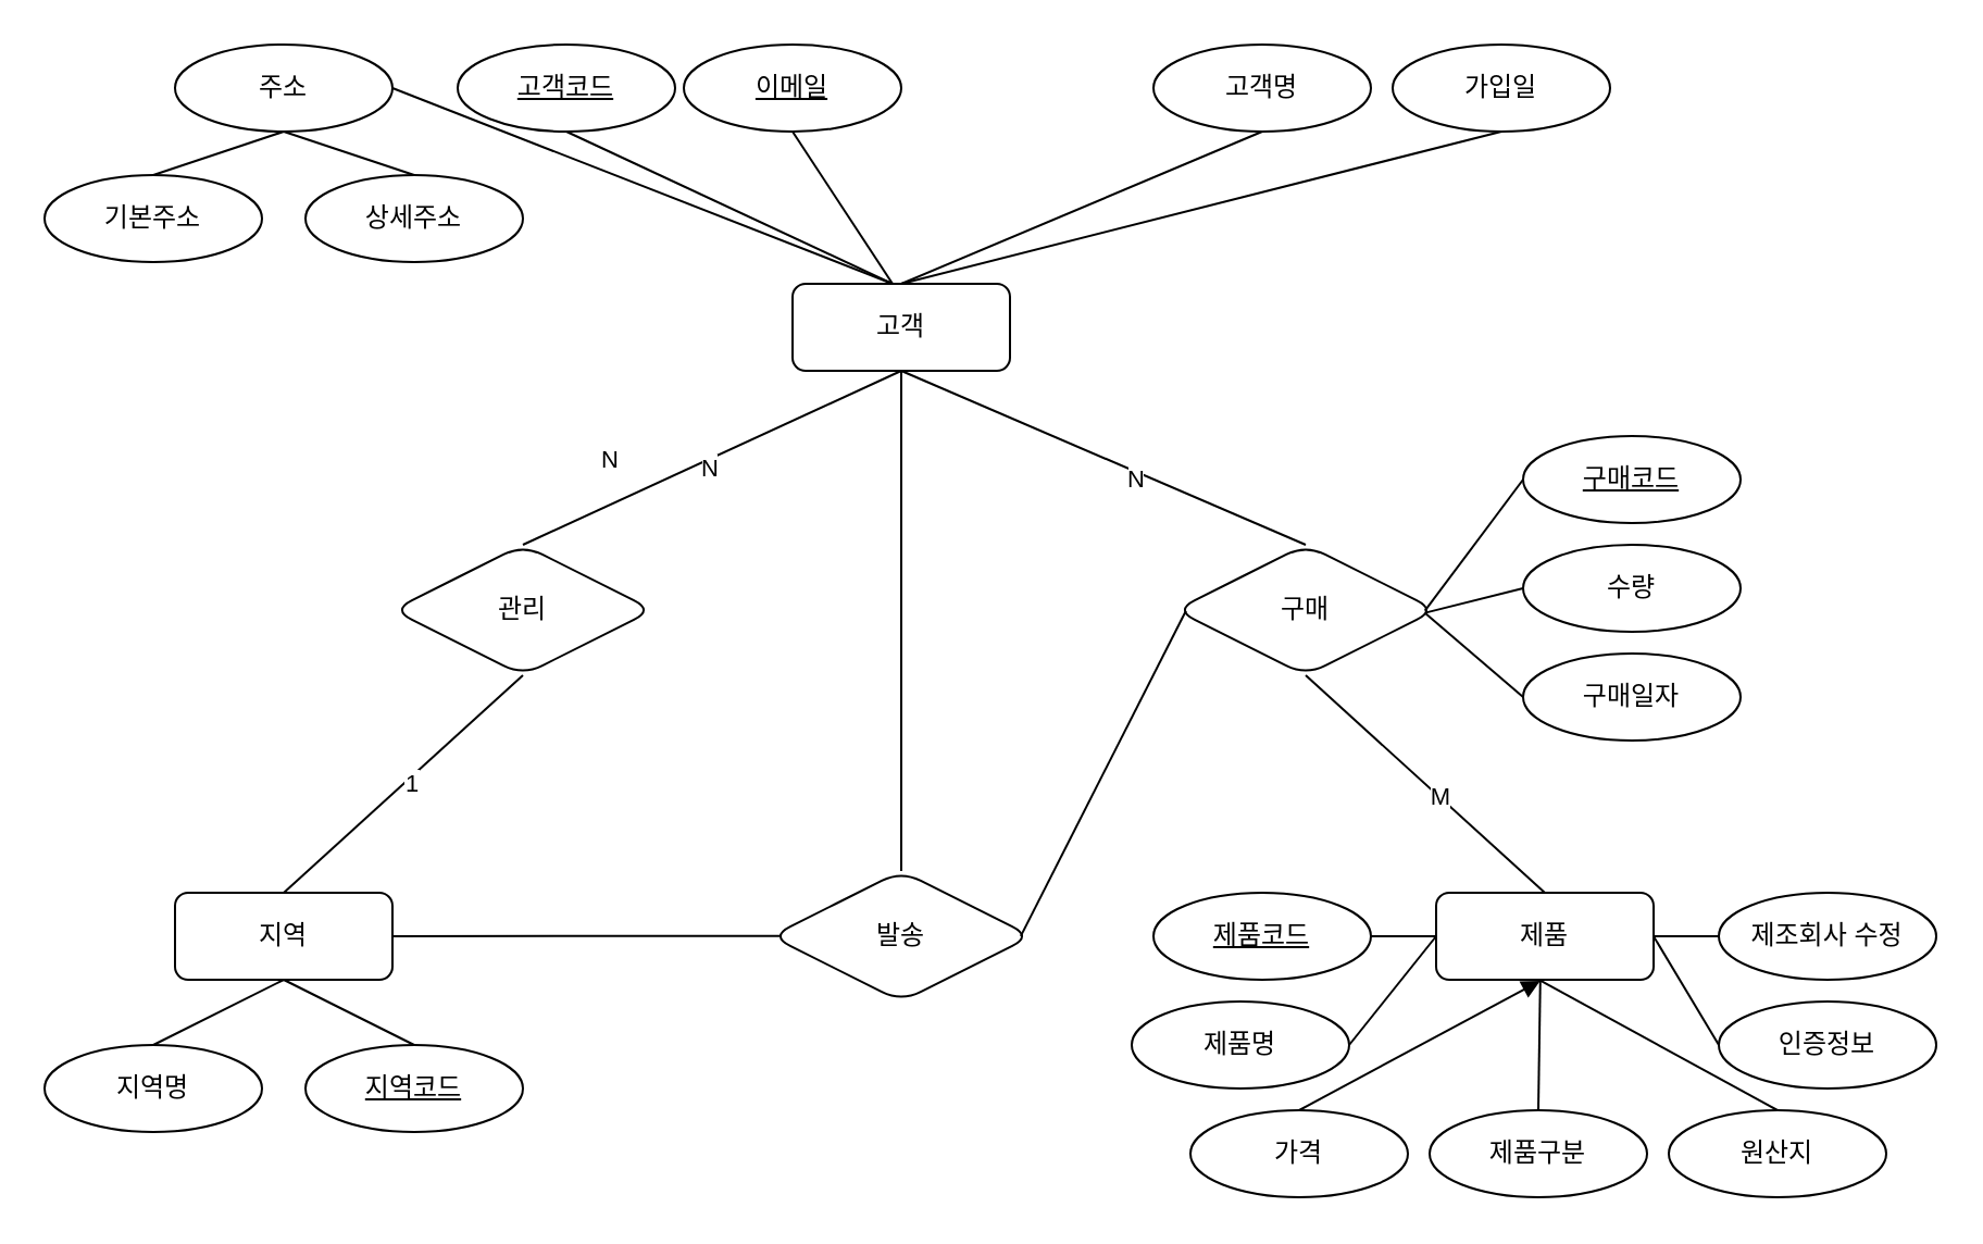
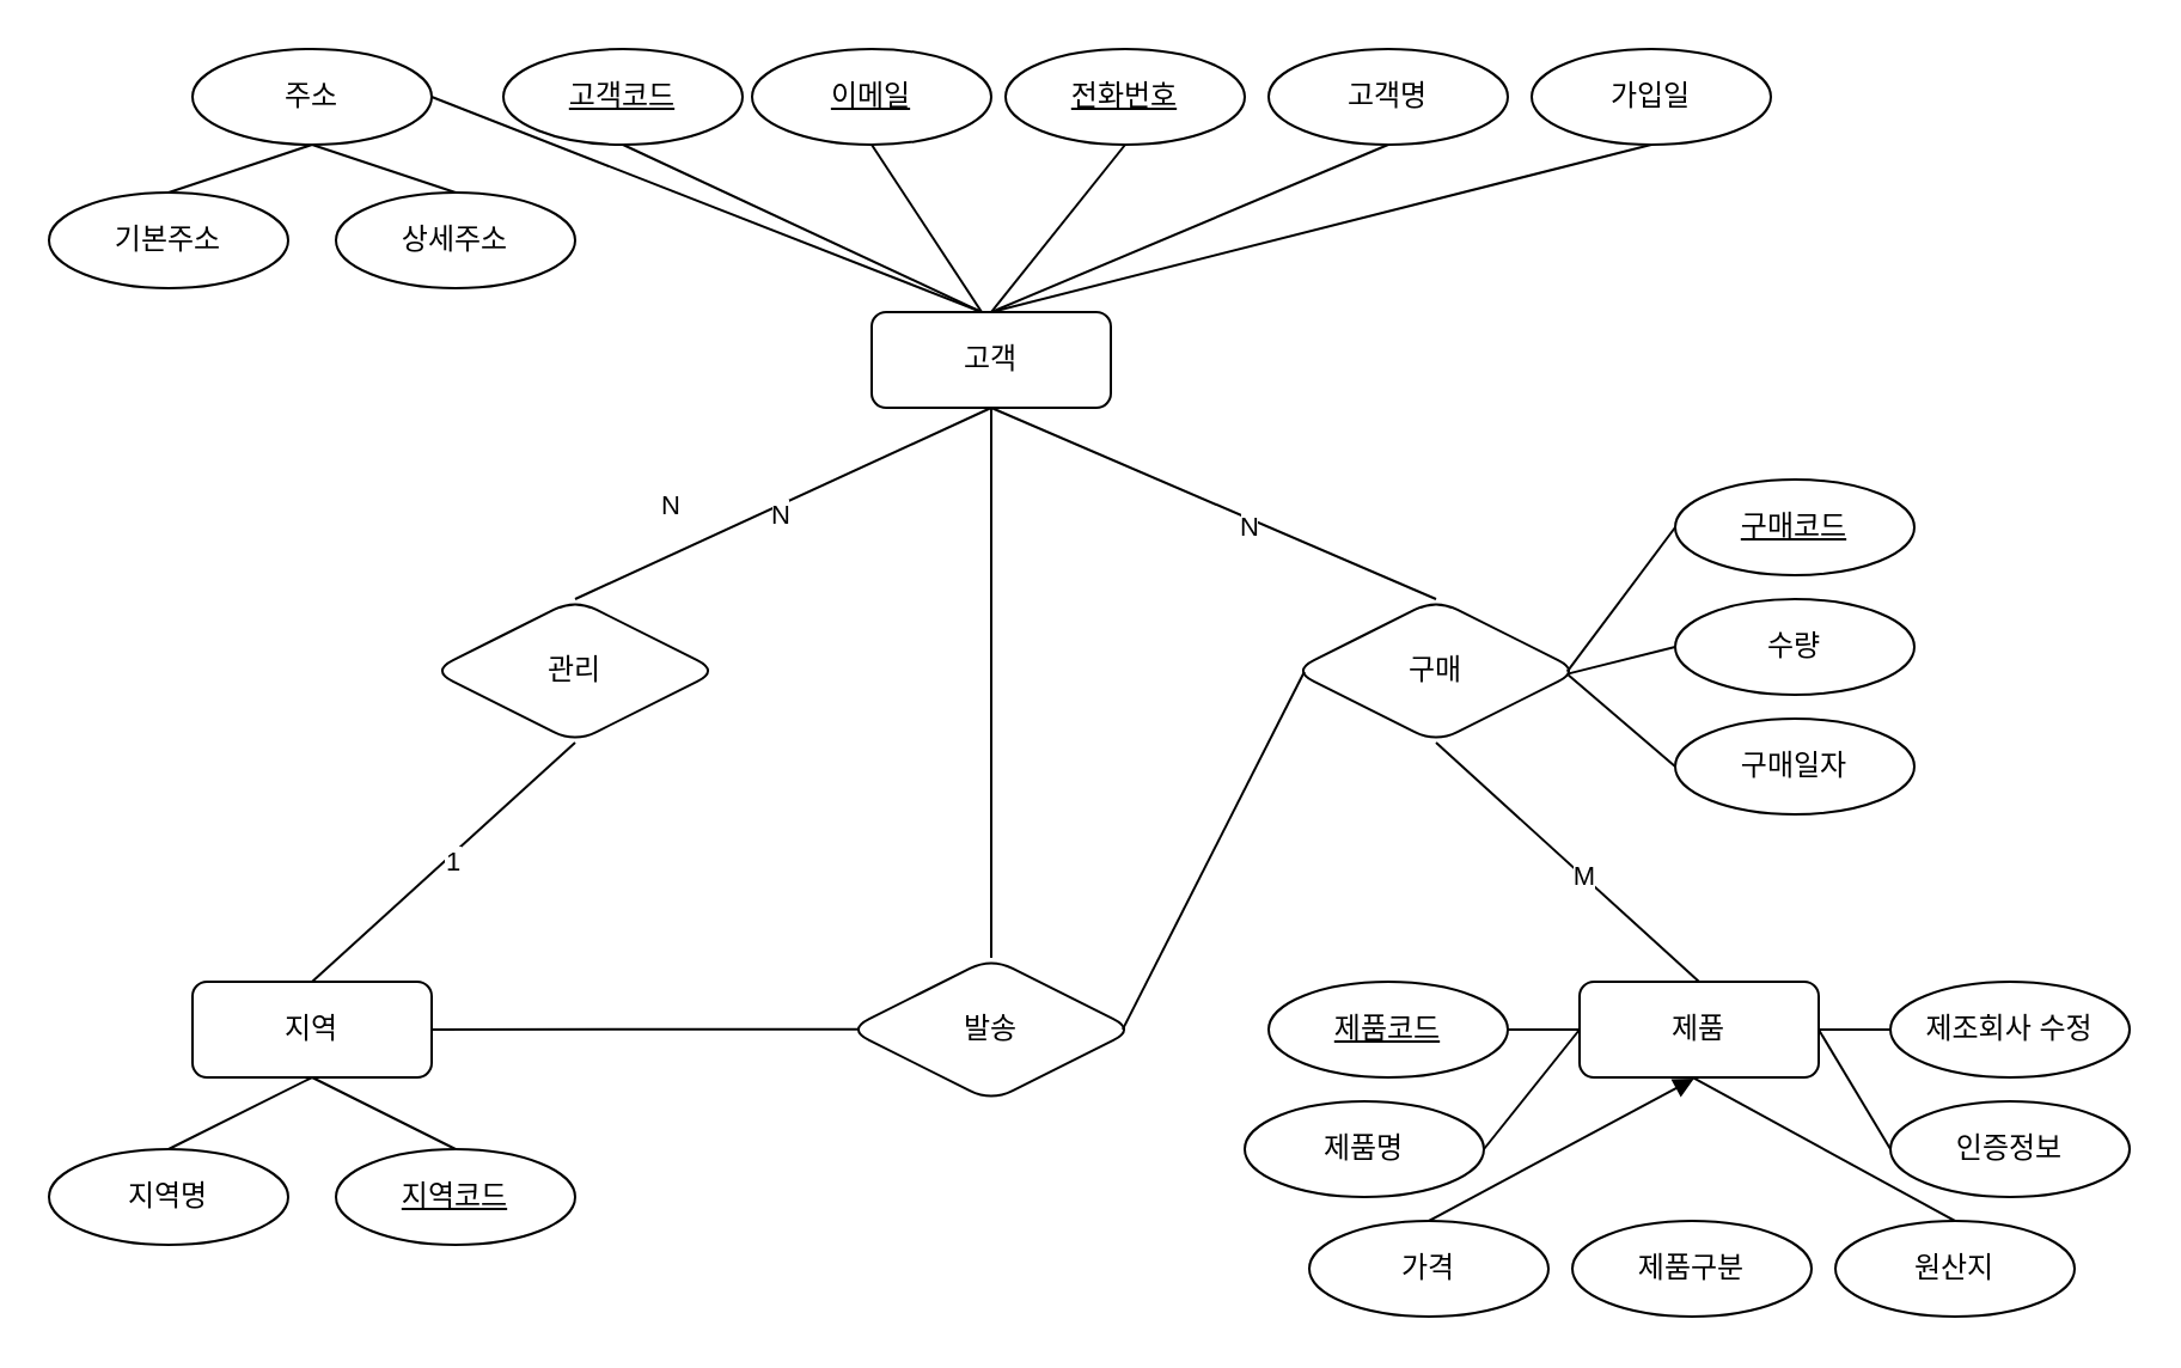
  <mxCell id="0" />
  <mxCell id="1" parent="0" />
  <mxCell id="2" value="고객" style="whiteSpace=wrap;html=1;align=center;rounded=1;" parent="1" vertex="1"><mxGeometry x="364" y="130" width="100" height="40" as="geometry" /></mxCell>
  <mxCell id="3" value="지역" style="whiteSpace=wrap;html=1;align=center;rounded=1;" parent="1" vertex="1"><mxGeometry x="80" y="410" width="100" height="40" as="geometry" /></mxCell>
  <mxCell id="4" value="제품" style="whiteSpace=wrap;html=1;align=center;rounded=1;" parent="1" vertex="1"><mxGeometry x="660" y="410" width="100" height="40" as="geometry" /></mxCell>
  <mxCell id="5" value="주소" style="ellipse;whiteSpace=wrap;html=1;align=center;rounded=1;" parent="1" vertex="1"><mxGeometry x="80" y="20" width="100" height="40" as="geometry" /></mxCell>
  <mxCell id="6" value="고객명" style="ellipse;whiteSpace=wrap;html=1;align=center;rounded=1;" parent="1" vertex="1"><mxGeometry x="530" y="20" width="100" height="40" as="geometry" /></mxCell>
  <mxCell id="7" value="가입일" style="ellipse;whiteSpace=wrap;html=1;align=center;rounded=1;" parent="1" vertex="1"><mxGeometry x="640" y="20" width="100" height="40" as="geometry" /></mxCell>
+ <mxCell id="8" value="전화번호" style="ellipse;whiteSpace=wrap;html=1;align=center;fontStyle=4;rounded=1;" parent="1" vertex="1"><mxGeometry x="420" y="20" width="100" height="40" as="geometry" /></mxCell>
  <mxCell id="9" value="이메일" style="ellipse;whiteSpace=wrap;html=1;align=center;fontStyle=4;rounded=1;" parent="1" vertex="1"><mxGeometry x="314" y="20" width="100" height="40" as="geometry" /></mxCell>
  <mxCell id="10" value="고객코드" style="ellipse;whiteSpace=wrap;html=1;align=center;fontStyle=4;rounded=1;" parent="1" vertex="1"><mxGeometry x="210" y="20" width="100" height="40" as="geometry" /></mxCell>
  <mxCell id="11" value="상세주소" style="ellipse;whiteSpace=wrap;html=1;align=center;rounded=1;" parent="1" vertex="1"><mxGeometry x="140" y="80" width="100" height="40" as="geometry" /></mxCell>
  <mxCell id="12" value="기본주소" style="ellipse;whiteSpace=wrap;html=1;align=center;rounded=1;" parent="1" vertex="1"><mxGeometry x="20" y="80" width="100" height="40" as="geometry" /></mxCell>
  <mxCell id="13" value="" style="endArrow=none;html=1;rounded=0;entryX=0.5;entryY=1;entryDx=0;entryDy=0;exitX=0.5;exitY=0;exitDx=0;exitDy=0;" parent="1" source="12" target="5" edge="1"><mxGeometry relative="1" as="geometry"><mxPoint x="50" y="160" as="sourcePoint" /><mxPoint x="210" y="160" as="targetPoint" /><Array as="points"><mxPoint x="100" y="70" /></Array></mxGeometry></mxCell>
  <mxCell id="14" value="" style="endArrow=none;html=1;rounded=0;entryX=0.5;entryY=1;entryDx=0;entryDy=0;exitX=0.5;exitY=0;exitDx=0;exitDy=0;" parent="1" source="11" target="5" edge="1"><mxGeometry relative="1" as="geometry"><mxPoint x="80" y="90" as="sourcePoint" /><mxPoint x="140" y="70" as="targetPoint" /><Array as="points" /></mxGeometry></mxCell>
  <mxCell id="15" value="관리" style="shape=rhombus;perimeter=rhombusPerimeter;whiteSpace=wrap;html=1;align=center;rounded=1;" parent="1" vertex="1"><mxGeometry x="180" y="250" width="120" height="60" as="geometry" /></mxCell>
  <mxCell id="16" value="구매" style="shape=rhombus;perimeter=rhombusPerimeter;whiteSpace=wrap;html=1;align=center;rounded=1;" parent="1" vertex="1"><mxGeometry x="540" y="250" width="120" height="60" as="geometry" /></mxCell>
  <mxCell id="17" value="" style="endArrow=none;html=1;rounded=0;entryX=0.5;entryY=0;entryDx=0;entryDy=0;exitX=0.5;exitY=1;exitDx=0;exitDy=0;" parent="1" source="2" target="15" edge="1"><mxGeometry relative="1" as="geometry"><mxPoint x="420" y="250" as="sourcePoint" /><mxPoint x="360" y="230" as="targetPoint" /><Array as="points" /></mxGeometry></mxCell>
  <mxCell id="18" value="N" style="edgeLabel;html=1;align=center;verticalAlign=middle;resizable=0;points=[];rounded=1;" parent="17" vertex="1" connectable="0"><mxGeometry x="0.258" y="-1" relative="1" as="geometry"><mxPoint x="-25" y="-9" as="offset" /></mxGeometry></mxCell>
  <mxCell id="19" value="N" style="edgeLabel;html=1;align=center;verticalAlign=middle;resizable=0;points=[];rounded=1;" parent="17" vertex="1" connectable="0"><mxGeometry x="0.036" y="3" relative="1" as="geometry"><mxPoint as="offset" /></mxGeometry></mxCell>
  <mxCell id="20" value="" style="endArrow=none;html=1;rounded=0;exitX=0.5;exitY=0;exitDx=0;exitDy=0;entryX=0.5;entryY=1;entryDx=0;entryDy=0;" parent="1" source="16" target="2" edge="1"><mxGeometry relative="1" as="geometry"><mxPoint x="424" y="180" as="sourcePoint" /><mxPoint x="410" y="170" as="targetPoint" /><Array as="points" /></mxGeometry></mxCell>
  <mxCell id="21" value="N" style="edgeLabel;html=1;align=center;verticalAlign=middle;resizable=0;points=[];rounded=1;" parent="20" vertex="1" connectable="0"><mxGeometry x="-0.172" y="3" relative="1" as="geometry"><mxPoint as="offset" /></mxGeometry></mxCell>
  <mxCell id="22" value="" style="endArrow=none;html=1;rounded=0;exitX=0.5;exitY=1;exitDx=0;exitDy=0;entryX=0.5;entryY=0;entryDx=0;entryDy=0;" parent="1" source="15" target="3" edge="1"><mxGeometry relative="1" as="geometry"><mxPoint x="610" y="260" as="sourcePoint" /><mxPoint x="420" y="180" as="targetPoint" /><Array as="points" /></mxGeometry></mxCell>
  <mxCell id="23" value="1" style="edgeLabel;html=1;align=center;verticalAlign=middle;resizable=0;points=[];rounded=1;" parent="22" vertex="1" connectable="0"><mxGeometry x="-0.039" y="1" relative="1" as="geometry"><mxPoint y="1" as="offset" /></mxGeometry></mxCell>
  <mxCell id="24" value="" style="endArrow=none;html=1;rounded=0;exitX=0.5;exitY=0;exitDx=0;exitDy=0;entryX=0.5;entryY=1;entryDx=0;entryDy=0;" parent="1" source="4" target="16" edge="1"><mxGeometry relative="1" as="geometry"><mxPoint x="610" y="260" as="sourcePoint" /><mxPoint x="420" y="180" as="targetPoint" /><Array as="points" /></mxGeometry></mxCell>
  <mxCell id="25" value="M" style="edgeLabel;html=1;align=center;verticalAlign=middle;resizable=0;points=[];rounded=1;" parent="24" vertex="1" connectable="0"><mxGeometry x="-0.114" relative="1" as="geometry"><mxPoint as="offset" /></mxGeometry></mxCell>
  <mxCell id="26" value="" style="endArrow=none;html=1;rounded=0;entryX=0.5;entryY=1;entryDx=0;entryDy=0;" parent="1" target="10" edge="1"><mxGeometry relative="1" as="geometry"><mxPoint x="410" y="130" as="sourcePoint" /><mxPoint x="354" y="110" as="targetPoint" /><Array as="points" /></mxGeometry></mxCell>
  <mxCell id="27" value="" style="endArrow=none;html=1;rounded=0;entryX=1;entryY=0.5;entryDx=0;entryDy=0;" parent="1" target="5" edge="1"><mxGeometry relative="1" as="geometry"><mxPoint x="410" y="130" as="sourcePoint" /><mxPoint x="270" y="70" as="targetPoint" /><Array as="points" /></mxGeometry></mxCell>
  <mxCell id="28" value="" style="endArrow=none;html=1;rounded=0;entryX=0.5;entryY=1;entryDx=0;entryDy=0;" parent="1" target="9" edge="1"><mxGeometry relative="1" as="geometry"><mxPoint x="410" y="130" as="sourcePoint" /><mxPoint x="280" y="80" as="targetPoint" /><Array as="points" /></mxGeometry></mxCell>
+ <mxCell id="29" value="" style="endArrow=none;html=1;rounded=0;entryX=0.5;entryY=1;entryDx=0;entryDy=0;exitX=0.5;exitY=0;exitDx=0;exitDy=0;" parent="1" source="2" target="8" edge="1"><mxGeometry relative="1" as="geometry"><mxPoint x="444" y="160" as="sourcePoint" /><mxPoint x="374" y="70" as="targetPoint" /><Array as="points" /></mxGeometry></mxCell>
  <mxCell id="30" value="" style="endArrow=none;html=1;rounded=0;entryX=0.5;entryY=1;entryDx=0;entryDy=0;exitX=0.5;exitY=0;exitDx=0;exitDy=0;" parent="1" source="2" target="6" edge="1"><mxGeometry relative="1" as="geometry"><mxPoint x="454" y="170" as="sourcePoint" /><mxPoint x="480" y="70" as="targetPoint" /><Array as="points" /></mxGeometry></mxCell>
  <mxCell id="31" value="" style="endArrow=none;html=1;rounded=0;entryX=0.5;entryY=1;entryDx=0;entryDy=0;exitX=0.5;exitY=0;exitDx=0;exitDy=0;" parent="1" source="2" target="7" edge="1"><mxGeometry relative="1" as="geometry"><mxPoint x="464" y="180" as="sourcePoint" /><mxPoint x="490" y="80" as="targetPoint" /><Array as="points" /></mxGeometry></mxCell>
  <mxCell id="32" value="지역명" style="ellipse;whiteSpace=wrap;html=1;align=center;rounded=1;" parent="1" vertex="1"><mxGeometry x="20" y="480" width="100" height="40" as="geometry" /></mxCell>
  <mxCell id="33" value="" style="endArrow=none;html=1;rounded=0;entryX=0.5;entryY=1;entryDx=0;entryDy=0;exitX=0.5;exitY=0;exitDx=0;exitDy=0;" parent="1" edge="1"><mxGeometry relative="1" as="geometry"><mxPoint x="190" y="480" as="sourcePoint" /><mxPoint x="130" y="450" as="targetPoint" /><Array as="points" /></mxGeometry></mxCell>
  <mxCell id="34" value="" style="endArrow=none;html=1;rounded=0;entryX=0.5;entryY=1;entryDx=0;entryDy=0;exitX=0.5;exitY=0;exitDx=0;exitDy=0;" parent="1" source="32" target="3" edge="1"><mxGeometry relative="1" as="geometry"><mxPoint x="200" y="490" as="sourcePoint" /><mxPoint x="140" y="460" as="targetPoint" /><Array as="points" /></mxGeometry></mxCell>
  <mxCell id="35" value="지역코드" style="ellipse;whiteSpace=wrap;html=1;align=center;fontStyle=4;rounded=1;" parent="1" vertex="1"><mxGeometry x="140" y="480" width="100" height="40" as="geometry" /></mxCell>
  <mxCell id="36" value="제품코드" style="ellipse;whiteSpace=wrap;html=1;align=center;fontStyle=4;rounded=1;" parent="1" vertex="1"><mxGeometry x="530" y="410" width="100" height="40" as="geometry" /></mxCell>
  <mxCell id="37" value="구매코드" style="ellipse;whiteSpace=wrap;html=1;align=center;fontStyle=4;rounded=1;" parent="1" vertex="1"><mxGeometry x="700" y="200" width="100" height="40" as="geometry" /></mxCell>
  <mxCell id="38" value="제품명" style="ellipse;whiteSpace=wrap;html=1;align=center;rounded=1;" parent="1" vertex="1"><mxGeometry x="520" y="460" width="100" height="40" as="geometry" /></mxCell>
  <mxCell id="39" value="제품구분" style="ellipse;whiteSpace=wrap;html=1;align=center;rounded=1;" parent="1" vertex="1"><mxGeometry x="657" y="510" width="100" height="40" as="geometry" /></mxCell>
  <mxCell id="40" value="가격" style="ellipse;whiteSpace=wrap;html=1;align=center;rounded=1;" parent="1" vertex="1"><mxGeometry x="547" y="510" width="100" height="40" as="geometry" /></mxCell>
  <mxCell id="41" value="수량" style="ellipse;whiteSpace=wrap;html=1;align=center;rounded=1;" parent="1" vertex="1"><mxGeometry x="700" y="250" width="100" height="40" as="geometry" /></mxCell>
  <mxCell id="42" value="구매일자" style="ellipse;whiteSpace=wrap;html=1;align=center;rounded=1;" parent="1" vertex="1"><mxGeometry x="700" y="300" width="100" height="40" as="geometry" /></mxCell>
  <mxCell id="43" value="원산지" style="ellipse;whiteSpace=wrap;html=1;align=center;rounded=1;" parent="1" vertex="1"><mxGeometry x="767" y="510" width="100" height="40" as="geometry" /></mxCell>
  <mxCell id="44" value="인증정보" style="ellipse;whiteSpace=wrap;html=1;align=center;rounded=1;" parent="1" vertex="1"><mxGeometry x="790" y="460" width="100" height="40" as="geometry" /></mxCell>
  <mxCell id="45" value="제조회사 수정" style="ellipse;whiteSpace=wrap;html=1;align=center;rounded=1;" parent="1" vertex="1"><mxGeometry x="790" y="410" width="100" height="40" as="geometry" /></mxCell>
  <mxCell id="46" value="" style="endArrow=none;html=1;rounded=0;exitX=1;exitY=0.5;exitDx=0;exitDy=0;entryX=0;entryY=0.5;entryDx=0;entryDy=0;" parent="1" source="36" target="4" edge="1"><mxGeometry relative="1" as="geometry"><mxPoint x="442" y="520" as="sourcePoint" /><mxPoint x="710" y="450" as="targetPoint" /><Array as="points" /></mxGeometry></mxCell>
  <mxCell id="47" value="" style="endArrow=none;html=1;rounded=0;entryX=0;entryY=0.5;entryDx=0;entryDy=0;exitX=0.957;exitY=0.506;exitDx=0;exitDy=0;exitPerimeter=0;" parent="1" source="16" target="37" edge="1"><mxGeometry relative="1" as="geometry"><mxPoint x="660" y="280" as="sourcePoint" /><mxPoint x="710" y="80" as="targetPoint" /><Array as="points" /></mxGeometry></mxCell>
  <mxCell id="48" value="" style="endArrow=none;html=1;rounded=0;entryX=0;entryY=0.5;entryDx=0;entryDy=0;exitX=0.961;exitY=0.52;exitDx=0;exitDy=0;exitPerimeter=0;" parent="1" source="16" target="41" edge="1"><mxGeometry relative="1" as="geometry"><mxPoint x="660" y="280" as="sourcePoint" /><mxPoint x="710" y="230" as="targetPoint" /><Array as="points" /></mxGeometry></mxCell>
  <mxCell id="49" value="" style="endArrow=none;html=1;rounded=0;entryX=0;entryY=0.5;entryDx=0;entryDy=0;exitX=0.961;exitY=0.529;exitDx=0;exitDy=0;exitPerimeter=0;" parent="1" source="16" target="42" edge="1"><mxGeometry relative="1" as="geometry"><mxPoint x="665" y="289" as="sourcePoint" /><mxPoint x="710" y="280" as="targetPoint" /><Array as="points" /></mxGeometry></mxCell>
  <mxCell id="50" value="" style="endArrow=none;html=1;rounded=0;exitX=1;exitY=0.5;exitDx=0;exitDy=0;entryX=0;entryY=0.5;entryDx=0;entryDy=0;" parent="1" source="38" target="4" edge="1"><mxGeometry relative="1" as="geometry"><mxPoint x="640" y="440" as="sourcePoint" /><mxPoint x="670" y="440" as="targetPoint" /><Array as="points" /></mxGeometry></mxCell>
  <mxCell id="51" value="" style="endArrow=block;html=1;rounded=0;exitX=0.5;exitY=0;exitDx=0;exitDy=0;entryX=0.479;entryY=1.011;entryDx=0;entryDy=0;entryPerimeter=0;" parent="1" source="40" target="4" edge="1"><mxGeometry relative="1" as="geometry"><mxPoint x="630" y="490" as="sourcePoint" /><mxPoint x="710" y="450" as="targetPoint" /><Array as="points" /></mxGeometry></mxCell>
- <mxCell id="52" value="" style="endArrow=none;html=1;rounded=0;exitX=0.5;exitY=0;exitDx=0;exitDy=0;entryX=0.479;entryY=0.999;entryDx=0;entryDy=0;entryPerimeter=0;" parent="1" source="39" target="4" edge="1"><mxGeometry relative="1" as="geometry"><mxPoint x="640" y="500" as="sourcePoint" /><mxPoint x="680" y="450" as="targetPoint" /><Array as="points" /></mxGeometry></mxCell>
  <mxCell id="53" value="" style="endArrow=none;html=1;rounded=0;exitX=0.5;exitY=0;exitDx=0;exitDy=0;entryX=0.474;entryY=1.003;entryDx=0;entryDy=0;entryPerimeter=0;" parent="1" source="43" target="4" edge="1"><mxGeometry relative="1" as="geometry"><mxPoint x="717" y="520" as="sourcePoint" /><mxPoint x="718" y="460" as="targetPoint" /><Array as="points" /></mxGeometry></mxCell>
  <mxCell id="54" value="" style="endArrow=none;html=1;rounded=0;exitX=0;exitY=0.5;exitDx=0;exitDy=0;entryX=1;entryY=0.5;entryDx=0;entryDy=0;" parent="1" source="45" target="4" edge="1"><mxGeometry relative="1" as="geometry"><mxPoint x="827" y="520" as="sourcePoint" /><mxPoint x="717" y="460" as="targetPoint" /><Array as="points" /></mxGeometry></mxCell>
  <mxCell id="55" value="" style="endArrow=none;html=1;rounded=0;exitX=0;exitY=0.5;exitDx=0;exitDy=0;entryX=1;entryY=0.5;entryDx=0;entryDy=0;" parent="1" source="44" target="4" edge="1"><mxGeometry relative="1" as="geometry"><mxPoint x="837" y="530" as="sourcePoint" /><mxPoint x="727" y="470" as="targetPoint" /><Array as="points" /></mxGeometry></mxCell>
  <mxCell id="56" value="발송" style="shape=rhombus;perimeter=rhombusPerimeter;whiteSpace=wrap;html=1;align=center;rounded=1;" parent="1" vertex="1"><mxGeometry x="354" y="400" width="120" height="60" as="geometry" /></mxCell>
  <mxCell id="57" value="" style="endArrow=none;html=1;rounded=0;entryX=0.5;entryY=0;entryDx=0;entryDy=0;" parent="1" source="2" target="56" edge="1"><mxGeometry relative="1" as="geometry"><mxPoint x="410" y="170" as="sourcePoint" /><mxPoint x="700" y="70" as="targetPoint" /><Array as="points" /></mxGeometry></mxCell>
  <mxCell id="58" value="" style="endArrow=none;html=1;rounded=0;entryX=0.041;entryY=0.497;entryDx=0;entryDy=0;exitX=1;exitY=0.5;exitDx=0;exitDy=0;entryPerimeter=0;" parent="1" source="3" target="56" edge="1"><mxGeometry relative="1" as="geometry"><mxPoint x="424" y="180" as="sourcePoint" /><mxPoint x="424" y="280" as="targetPoint" /><Array as="points" /></mxGeometry></mxCell>
  <mxCell id="59" value="" style="endArrow=none;html=1;rounded=0;entryX=0.041;entryY=0.506;entryDx=0;entryDy=0;exitX=0.958;exitY=0.499;exitDx=0;exitDy=0;exitPerimeter=0;entryPerimeter=0;" parent="1" source="56" target="16" edge="1"><mxGeometry relative="1" as="geometry"><mxPoint x="190" y="440" as="sourcePoint" /><mxPoint x="369" y="310" as="targetPoint" /><Array as="points" /></mxGeometry></mxCell>
